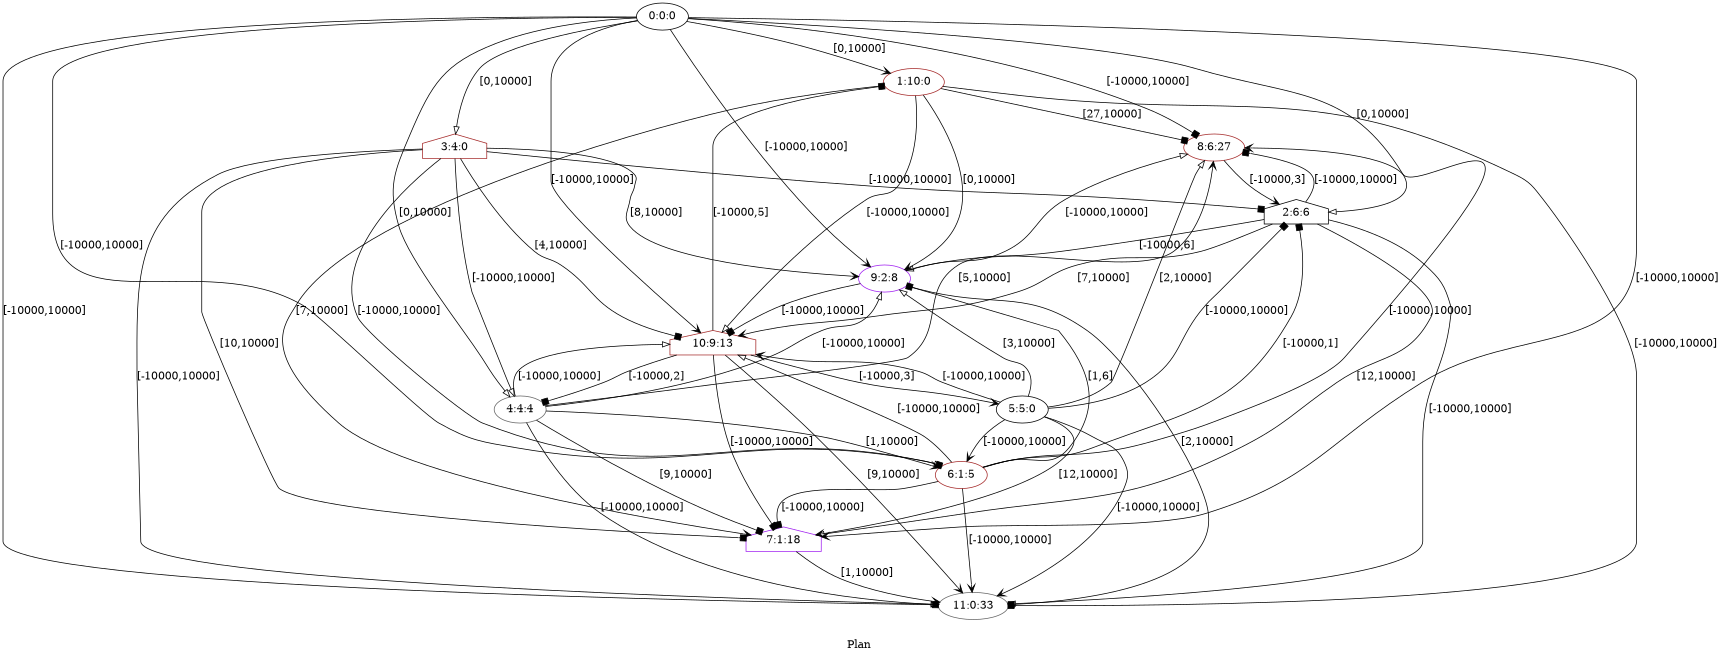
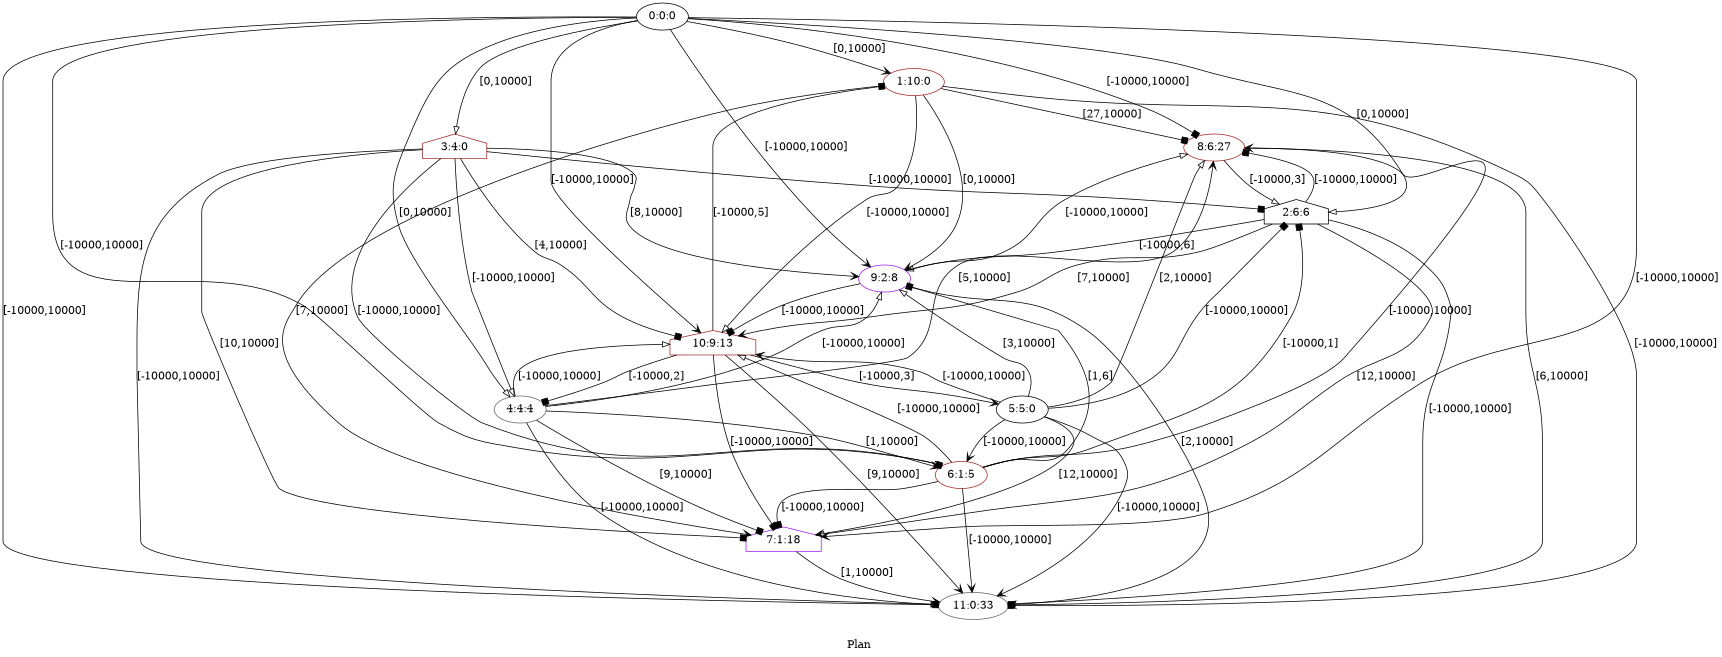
  digraph {
    fldt=0.949739
    label="Plan "
    nodesep=.45
    rankdir=TB
    node [color=brown shape=ellipse]
    edge [arrowhead=vee]
    "0:0:0" [color=black]
    "1:10:0"
    "2:6:6" [color=black shape=house]
    "3:4:0" [shape=house]
    "4:4:4" [color=gray40]
    "6:1:5"
    "7:1:18" [color=purple shape=house]
    "8:6:27"
    "9:2:8" [color=purple]
    "10:9:13" [shape=house]
    "11:0:33" [color=gray40]
    "5:5:0" [color=black]
    "0:0:0" -> "1:10:0" [label="[0,10000]"]
    "0:0:0" -> "2:6:6" [arrowhead=onormal label="[0,10000]"]
    "0:0:0" -> "3:4:0" [arrowhead=onormal label="[0,10000]"]
    "0:0:0" -> "4:4:4" [arrowhead=onormal label="[0,10000]"]
    "0:0:0" -> "6:1:5" [arrowhead=box label="[-10000,10000]"]
    "0:0:0" -> "7:1:18" [label="[-10000,10000]"]
    "0:0:0" -> "8:6:27" [arrowhead=box label="[-10000,10000]"]
    "0:0:0" -> "9:2:8" [label="[-10000,10000]"]
    "0:0:0" -> "10:9:13" [label="[-10000,10000]"]
    "0:0:0" -> "11:0:33" [arrowhead=box label="[-10000,10000]"]
    "1:10:0" -> "7:1:18" [label="[7,10000]"]
    "1:10:0" -> "8:6:27" [arrowhead=box label="[27,10000]"]
    "1:10:0" -> "9:2:8" [label="[0,10000]"]
    "1:10:0" -> "10:9:13" [arrowhead=onormal label="[-10000,10000]"]
    "1:10:0" -> "11:0:33" [arrowhead=box label="[-10000,10000]"]
    "2:6:6" -> "7:1:18" [arrowhead=onormal label="[12,10000]"]
    "2:6:6" -> "8:6:27" [arrowhead=box label="[-10000,10000]"]
    "2:6:6" -> "9:2:8" [arrowhead=onormal label="[-10000,6]"]
    "2:6:6" -> "10:9:13" [label="[7,10000]"]
    "2:6:6" -> "11:0:33" [arrowhead=onormal label="[-10000,10000]"]
    "3:4:0" -> "2:6:6" [arrowhead=box label="[-10000,10000]"]
    "3:4:0" -> "4:4:4" [arrowhead=onormal label="[-10000,10000]"]
    "3:4:0" -> "6:1:5" [arrowhead=onormal label="[-10000,10000]"]
    "3:4:0" -> "7:1:18" [arrowhead=box label="[10,10000]"]
    "3:4:0" -> "9:2:8" [label="[8,10000]"]
    "3:4:0" -> "10:9:13" [arrowhead=box label="[4,10000]"]
    "3:4:0" -> "11:0:33" [arrowhead=onormal label="[-10000,10000]"]
    "4:4:4" -> "6:1:5" [label="[1,10000]"]
    "4:4:4" -> "7:1:18" [arrowhead=box label="[9,10000]"]
    "4:4:4" -> "8:6:27" [label="[5,10000]"]
    "4:4:4" -> "9:2:8" [arrowhead=onormal label="[-10000,10000]"]
    "4:4:4" -> "10:9:13" [arrowhead=onormal label="[-10000,10000]"]
    "4:4:4" -> "11:0:33" [arrowhead=onormal label="[-10000,10000]"]
    "6:1:5" -> "2:6:6" [arrowhead=box label="[-10000,1]"]
    "6:1:5" -> "7:1:18" [arrowhead=box label="[-10000,10000]"]
    "6:1:5" -> "8:6:27" [label="[-10000,10000]"]
    "6:1:5" -> "9:2:8" [arrowhead=box label="[1,6]"]
    "6:1:5" -> "10:9:13" [arrowhead=onormal label="[-10000,10000]"]
    "6:1:5" -> "11:0:33" [label="[-10000,10000]"]
    "7:1:18" -> "11:0:33" [label="[1,10000]"]
-   "8:6:27" -> "2:6:6" [label="[-10000,3]"]
+   "8:6:27" -> "2:6:6" [arrowhead=onormal label="[-10000,3]"]
+   "8:6:27" -> "11:0:33" [label="[6,10000]"]
    "9:2:8" -> "8:6:27" [arrowhead=onormal label="[-10000,10000]"]
    "9:2:8" -> "10:9:13" [arrowhead=box label="[-10000,10000]"]
    "9:2:8" -> "11:0:33" [arrowhead=box label="[2,10000]"]
    "10:9:13" -> "1:10:0" [arrowhead=box label="[-10000,5]"]
    "10:9:13" -> "4:4:4" [arrowhead=box label="[-10000,2]"]
    "10:9:13" -> "7:1:18" [arrowhead=box label="[-10000,10000]"]
    "10:9:13" -> "11:0:33" [label="[9,10000]"]
    "10:9:13" -> "5:5:0" [label="[-10000,3]"]
    "5:5:0" -> "2:6:6" [arrowhead=box label="[-10000,10000]"]
    "5:5:0" -> "6:1:5" [label="[-10000,10000]"]
    "5:5:0" -> "7:1:18" [label="[12,10000]"]
    "5:5:0" -> "8:6:27" [arrowhead=onormal label="[2,10000]"]
    "5:5:0" -> "9:2:8" [arrowhead=onormal label="[3,10000]"]
    "5:5:0" -> "10:9:13" [label="[-10000,10000]"]
    "5:5:0" -> "11:0:33" [label="[-10000,10000]"]
  }
